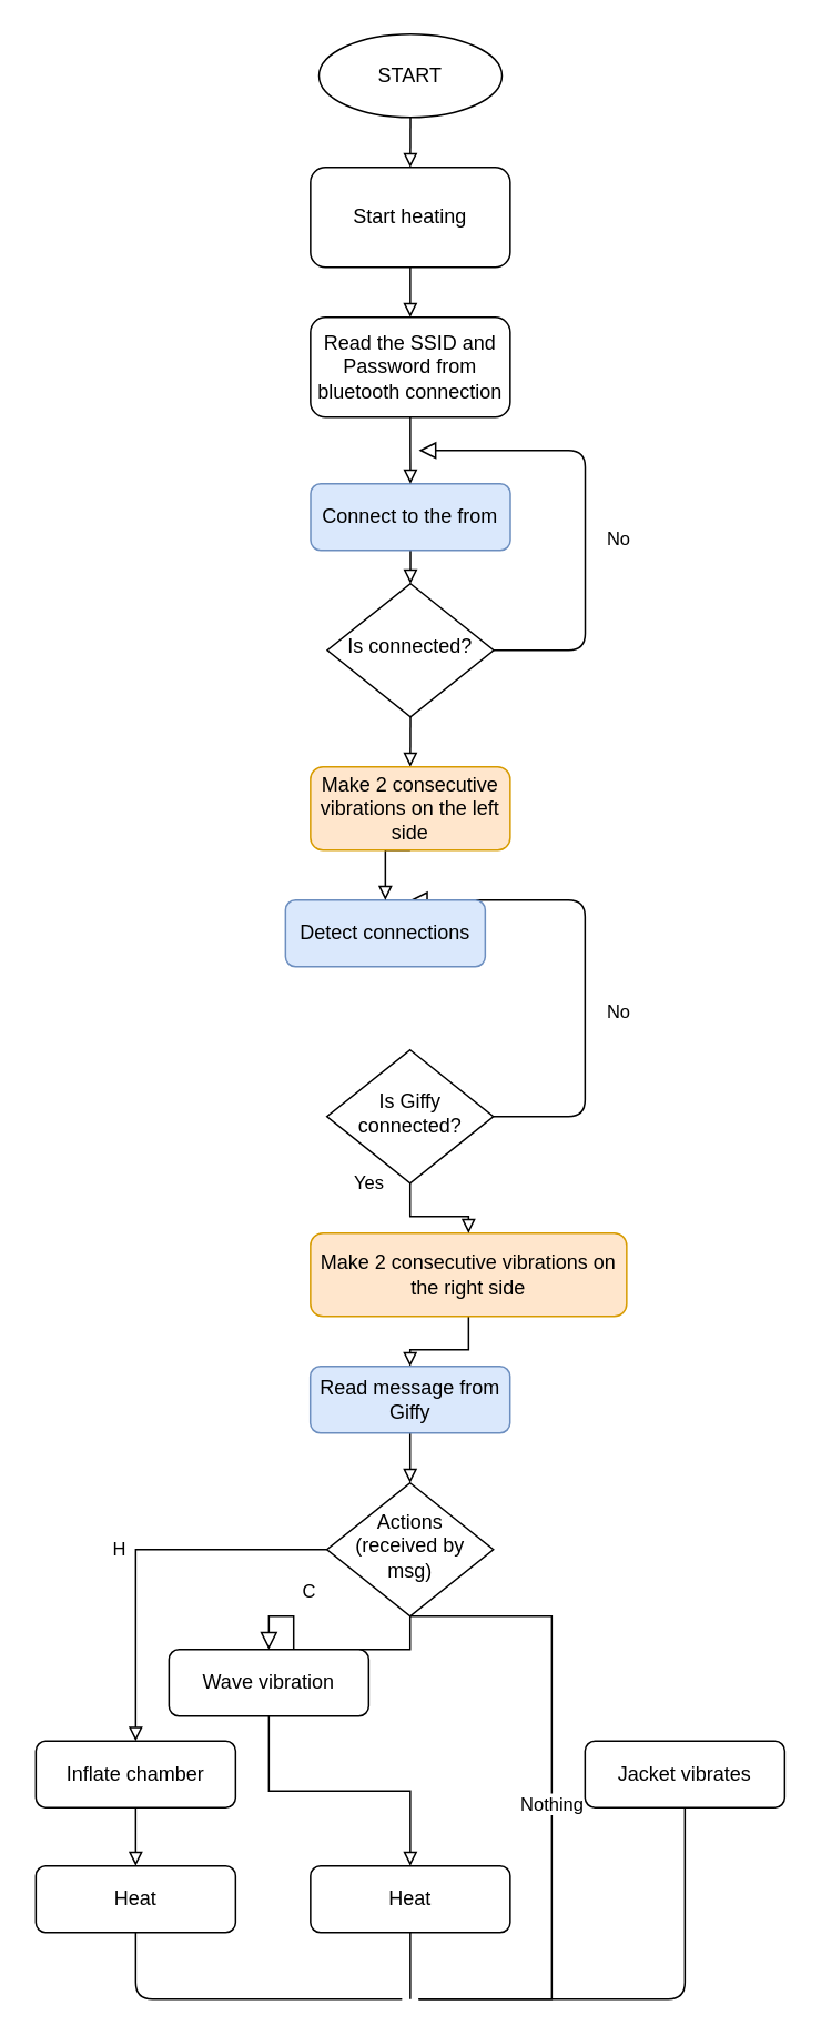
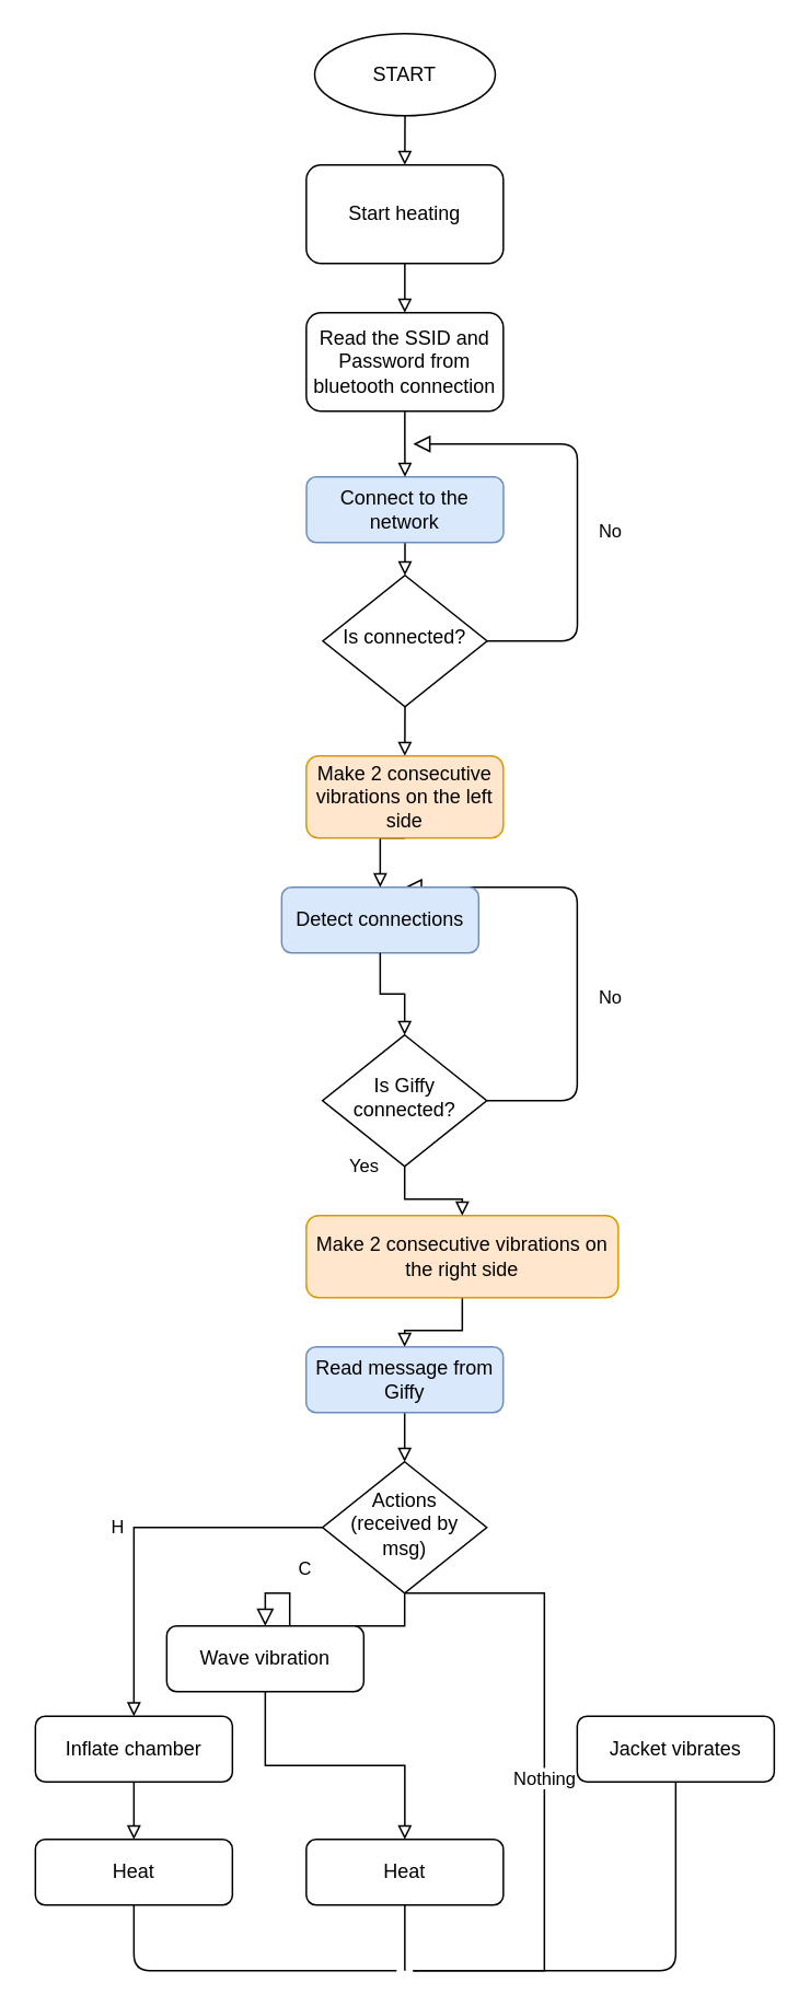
  <mxCell id="0" />
  <mxCell id="1" parent="0" />
  <mxCell id="2" value="C" style="rounded=0;html=1;jettySize=auto;orthogonalLoop=1;fontSize=11;endArrow=block;endFill=0;endSize=8;strokeWidth=1;shadow=0;labelBackgroundColor=none;edgeStyle=orthogonalEdgeStyle;" parent="1" source="5" target="7" edge="1"><mxGeometry x="0.113" y="-35" relative="1" as="geometry"><mxPoint as="offset" /></mxGeometry></mxCell>
  <mxCell id="3" value="H" style="edgeStyle=orthogonalEdgeStyle;rounded=0;orthogonalLoop=1;jettySize=auto;html=1;exitX=0;exitY=0.5;exitDx=0;exitDy=0;endArrow=block;endFill=0;" parent="1" source="5" target="12" edge="1"><mxGeometry x="0.0" y="-10" relative="1" as="geometry"><mxPoint as="offset" /></mxGeometry></mxCell>
  <mxCell id="4" value="Nothing" style="edgeStyle=orthogonalEdgeStyle;rounded=0;orthogonalLoop=1;jettySize=auto;html=1;startArrow=none;startFill=0;endArrow=none;endFill=0;" parent="1" source="5" edge="1"><mxGeometry relative="1" as="geometry"><mxPoint x="250.9" y="1200" as="targetPoint" /><Array as="points"><mxPoint x="330.9" y="970" /></Array></mxGeometry></mxCell>
  <mxCell id="5" value="Actions (received by msg)" style="rhombus;whiteSpace=wrap;html=1;shadow=0;fontFamily=Helvetica;fontSize=12;align=center;strokeWidth=1;spacing=6;spacingTop=-4;" parent="1" vertex="1"><mxGeometry x="195.8" y="890" width="100" height="80" as="geometry" /></mxCell>
  <mxCell id="6" style="edgeStyle=orthogonalEdgeStyle;rounded=0;orthogonalLoop=1;jettySize=auto;html=1;exitX=0.5;exitY=1;exitDx=0;exitDy=0;entryX=0.5;entryY=0;entryDx=0;entryDy=0;endArrow=block;endFill=0;" parent="1" source="7" target="14" edge="1"><mxGeometry relative="1" as="geometry" /></mxCell>
  <mxCell id="7" value="Wave vibration" style="rounded=1;whiteSpace=wrap;html=1;fontSize=12;glass=0;strokeWidth=1;shadow=0;" parent="1" vertex="1"><mxGeometry x="100.9" y="990" width="120" height="40" as="geometry" /></mxCell>
  <mxCell id="8" value="Jacket vibrates" style="rounded=1;whiteSpace=wrap;html=1;fontSize=12;glass=0;strokeWidth=1;shadow=0;" parent="1" vertex="1"><mxGeometry x="350.9" y="1045" width="120" height="40" as="geometry" /></mxCell>
  <mxCell id="9" style="edgeStyle=orthogonalEdgeStyle;rounded=0;orthogonalLoop=1;jettySize=auto;html=1;exitX=0.5;exitY=1;exitDx=0;exitDy=0;entryX=0.5;entryY=0;entryDx=0;entryDy=0;endArrow=block;endFill=0;" edge="1" parent="1" source="10" target="37"><mxGeometry relative="1" as="geometry" /></mxCell>
  <mxCell id="10" value="START" style="ellipse;whiteSpace=wrap;html=1;" parent="1" vertex="1"><mxGeometry x="191" y="20" width="110" height="50" as="geometry" /></mxCell>
  <mxCell id="11" style="edgeStyle=orthogonalEdgeStyle;rounded=0;orthogonalLoop=1;jettySize=auto;html=1;entryX=0.5;entryY=0;entryDx=0;entryDy=0;endArrow=block;endFill=0;" parent="1" source="12" target="13" edge="1"><mxGeometry relative="1" as="geometry" /></mxCell>
  <mxCell id="12" value="Inflate chamber" style="rounded=1;whiteSpace=wrap;html=1;fontSize=12;glass=0;strokeWidth=1;shadow=0;" parent="1" vertex="1"><mxGeometry x="20.9" y="1045" width="120" height="40" as="geometry" /></mxCell>
  <mxCell id="13" value="Heat" style="rounded=1;whiteSpace=wrap;html=1;fontSize=12;glass=0;strokeWidth=1;shadow=0;" parent="1" vertex="1"><mxGeometry x="20.9" y="1120" width="120" height="40" as="geometry" /></mxCell>
  <mxCell id="14" value="Heat" style="rounded=1;whiteSpace=wrap;html=1;fontSize=12;glass=0;strokeWidth=1;shadow=0;" parent="1" vertex="1"><mxGeometry x="185.9" y="1120" width="120" height="40" as="geometry" /></mxCell>
  <mxCell id="15" value="" style="endArrow=none;html=1;entryX=0.5;entryY=1;entryDx=0;entryDy=0;" parent="1" target="13" edge="1"><mxGeometry width="50" height="50" relative="1" as="geometry"><mxPoint x="240.9" y="1200" as="sourcePoint" /><mxPoint x="100.9" y="1200" as="targetPoint" /><Array as="points"><mxPoint x="80.9" y="1200" /></Array></mxGeometry></mxCell>
  <mxCell id="16" value="" style="endArrow=none;html=1;entryX=0.5;entryY=1;entryDx=0;entryDy=0;" parent="1" target="14" edge="1"><mxGeometry width="50" height="50" relative="1" as="geometry"><mxPoint x="245.9" y="1200" as="sourcePoint" /><mxPoint x="260.9" y="1170" as="targetPoint" /></mxGeometry></mxCell>
  <mxCell id="17" value="" style="endArrow=none;html=1;entryX=0.5;entryY=1;entryDx=0;entryDy=0;" parent="1" target="8" edge="1"><mxGeometry width="50" height="50" relative="1" as="geometry"><mxPoint x="250.9" y="1200" as="sourcePoint" /><mxPoint x="410.9" y="1160" as="targetPoint" /><Array as="points"><mxPoint x="410.9" y="1200" /></Array></mxGeometry></mxCell>
  <mxCell id="18" value="No" style="edgeStyle=orthogonalEdgeStyle;rounded=1;html=1;jettySize=auto;orthogonalLoop=1;fontSize=11;endArrow=block;endFill=0;endSize=8;strokeWidth=1;shadow=0;labelBackgroundColor=none;" edge="1" parent="1" source="20"><mxGeometry x="-0.114" y="-20" relative="1" as="geometry"><mxPoint as="offset" /><mxPoint x="251" y="270" as="targetPoint" /><Array as="points"><mxPoint x="351" y="390" /><mxPoint x="351" y="270" /></Array></mxGeometry></mxCell>
  <mxCell id="19" style="edgeStyle=orthogonalEdgeStyle;rounded=0;orthogonalLoop=1;jettySize=auto;html=1;exitX=0.5;exitY=1;exitDx=0;exitDy=0;entryX=0.5;entryY=0;entryDx=0;entryDy=0;endArrow=block;endFill=0;" edge="1" parent="1" source="20" target="30"><mxGeometry relative="1" as="geometry" /></mxCell>
  <mxCell id="20" value="Is connected?" style="rhombus;whiteSpace=wrap;html=1;shadow=0;fontFamily=Helvetica;fontSize=12;align=center;strokeWidth=1;spacing=6;spacingTop=-4;" vertex="1" parent="1"><mxGeometry x="196" y="350" width="100" height="80" as="geometry" /></mxCell>
  <mxCell id="21" style="edgeStyle=orthogonalEdgeStyle;rounded=0;orthogonalLoop=1;jettySize=auto;html=1;exitX=0.5;exitY=1;exitDx=0;exitDy=0;entryX=0.5;entryY=0;entryDx=0;entryDy=0;endArrow=block;endFill=0;" edge="1" parent="1" source="22" target="20"><mxGeometry relative="1" as="geometry"><mxPoint x="245.96" y="370" as="targetPoint" /></mxGeometry></mxCell>
- <mxCell id="22" value="Connect to the from" style="rounded=1;whiteSpace=wrap;html=1;fontSize=12;glass=0;strokeWidth=1;shadow=0;fillColor=#dae8fc;strokeColor=#6c8ebf;" vertex="1" parent="1"><mxGeometry x="186" y="290" width="120" height="40" as="geometry" /></mxCell>
+ <mxCell id="22" value="Connect to the network" style="rounded=1;whiteSpace=wrap;html=1;fontSize=12;glass=0;strokeWidth=1;shadow=0;fillColor=#dae8fc;strokeColor=#6c8ebf;" vertex="1" parent="1"><mxGeometry x="186" y="290" width="120" height="40" as="geometry" /></mxCell>
  <mxCell id="23" value="No" style="edgeStyle=orthogonalEdgeStyle;rounded=1;html=1;jettySize=auto;orthogonalLoop=1;fontSize=11;endArrow=block;endFill=0;endSize=8;strokeWidth=1;shadow=0;labelBackgroundColor=none;jumpStyle=none;exitX=1;exitY=0.5;exitDx=0;exitDy=0;" edge="1" parent="1" source="24"><mxGeometry x="-0.184" y="-20" relative="1" as="geometry"><mxPoint as="offset" /><mxPoint x="245.9" y="540" as="targetPoint" /><Array as="points"><mxPoint x="350.9" y="670" /><mxPoint x="350.9" y="540" /></Array></mxGeometry></mxCell>
  <mxCell id="24" value="Is Giffy connected?" style="rhombus;whiteSpace=wrap;html=1;shadow=0;fontFamily=Helvetica;fontSize=12;align=center;strokeWidth=1;spacing=6;spacingTop=-4;" vertex="1" parent="1"><mxGeometry x="195.8" y="630" width="100" height="80" as="geometry" /></mxCell>
  <mxCell id="25" value="Detect connections" style="rounded=1;whiteSpace=wrap;html=1;fontSize=12;glass=0;strokeWidth=1;shadow=0;fillColor=#dae8fc;strokeColor=#6c8ebf;" vertex="1" parent="1"><mxGeometry x="170.9" y="540" width="120" height="40" as="geometry" /></mxCell>
+ <mxCell id="26" style="edgeStyle=orthogonalEdgeStyle;rounded=0;orthogonalLoop=1;jettySize=auto;html=1;exitX=0.5;exitY=1;exitDx=0;exitDy=0;entryX=0.5;entryY=0;entryDx=0;entryDy=0;endArrow=block;endFill=0;" edge="1" parent="1" source="25" target="24"><mxGeometry relative="1" as="geometry"><mxPoint x="245.8" y="750" as="sourcePoint" /></mxGeometry></mxCell>
  <mxCell id="27" style="edgeStyle=orthogonalEdgeStyle;rounded=0;orthogonalLoop=1;jettySize=auto;html=1;exitX=0.5;exitY=1;exitDx=0;exitDy=0;entryX=0.5;entryY=0;entryDx=0;entryDy=0;endArrow=block;endFill=0;" edge="1" parent="1" source="28" target="22"><mxGeometry relative="1" as="geometry" /></mxCell>
  <mxCell id="28" value="Read the SSID and Password from bluetooth connection" style="rounded=1;whiteSpace=wrap;html=1;fontSize=12;glass=0;strokeWidth=1;shadow=0;" vertex="1" parent="1"><mxGeometry x="185.9" y="190" width="120" height="60" as="geometry" /></mxCell>
  <mxCell id="29" style="edgeStyle=orthogonalEdgeStyle;rounded=0;orthogonalLoop=1;jettySize=auto;html=1;exitX=0.5;exitY=1;exitDx=0;exitDy=0;entryX=0.5;entryY=0;entryDx=0;entryDy=0;endArrow=block;endFill=0;" edge="1" parent="1" source="30" target="25"><mxGeometry relative="1" as="geometry" /></mxCell>
  <mxCell id="30" value="Make 2 consecutive vibrations on the left side" style="rounded=1;whiteSpace=wrap;html=1;fontSize=12;glass=0;strokeWidth=1;shadow=0;fillColor=#ffe6cc;strokeColor=#d79b00;" vertex="1" parent="1"><mxGeometry x="185.9" y="460" width="120" height="50" as="geometry" /></mxCell>
  <mxCell id="31" style="edgeStyle=orthogonalEdgeStyle;rounded=0;orthogonalLoop=1;jettySize=auto;html=1;exitX=0.5;exitY=1;exitDx=0;exitDy=0;entryX=0.5;entryY=0;entryDx=0;entryDy=0;endArrow=block;endFill=0;" edge="1" parent="1" source="32" target="35"><mxGeometry relative="1" as="geometry" /></mxCell>
  <mxCell id="32" value="Make 2 consecutive vibrations on the right side" style="rounded=1;whiteSpace=wrap;html=1;fontSize=12;glass=0;strokeWidth=1;shadow=0;fillColor=#ffe6cc;strokeColor=#d79b00;" vertex="1" parent="1"><mxGeometry x="185.9" y="740" width="190" height="50" as="geometry" /></mxCell>
  <mxCell id="33" value="Yes" style="edgeStyle=orthogonalEdgeStyle;rounded=0;orthogonalLoop=1;jettySize=auto;html=1;exitX=0.5;exitY=1;exitDx=0;exitDy=0;entryX=0.5;entryY=0;entryDx=0;entryDy=0;endArrow=block;endFill=0;" edge="1" parent="1" source="24" target="32"><mxGeometry x="-1" y="-25" relative="1" as="geometry"><mxPoint x="246" y="840" as="targetPoint" /><mxPoint as="offset" /><mxPoint x="245.9" y="720" as="sourcePoint" /></mxGeometry></mxCell>
  <mxCell id="34" style="edgeStyle=orthogonalEdgeStyle;rounded=0;orthogonalLoop=1;jettySize=auto;html=1;exitX=0.5;exitY=1;exitDx=0;exitDy=0;entryX=0.5;entryY=0;entryDx=0;entryDy=0;endArrow=block;endFill=0;" edge="1" parent="1" source="35" target="5"><mxGeometry relative="1" as="geometry" /></mxCell>
  <mxCell id="35" value="Read message from Giffy" style="rounded=1;whiteSpace=wrap;html=1;fontSize=12;glass=0;strokeWidth=1;shadow=0;fillColor=#dae8fc;strokeColor=#6c8ebf;" vertex="1" parent="1"><mxGeometry x="185.8" y="820" width="120" height="40" as="geometry" /></mxCell>
  <mxCell id="36" style="edgeStyle=orthogonalEdgeStyle;rounded=0;orthogonalLoop=1;jettySize=auto;html=1;exitX=0.5;exitY=1;exitDx=0;exitDy=0;entryX=0.5;entryY=0;entryDx=0;entryDy=0;endArrow=block;endFill=0;" edge="1" parent="1" source="37" target="28"><mxGeometry relative="1" as="geometry" /></mxCell>
  <mxCell id="37" value="Start heating" style="rounded=1;whiteSpace=wrap;html=1;fontSize=12;glass=0;strokeWidth=1;shadow=0;" vertex="1" parent="1"><mxGeometry x="185.9" y="100" width="120" height="60" as="geometry" /></mxCell>
